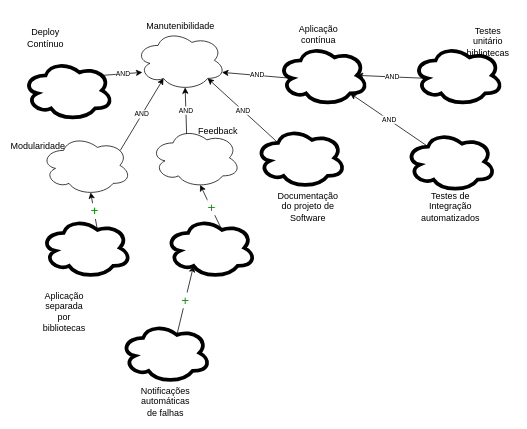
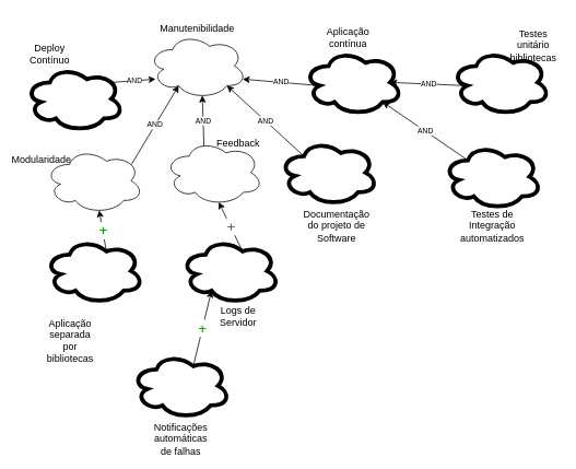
  <mxCell id="0" />
  <mxCell id="1" parent="0" />
  <mxCell id="2" value="" style="group" vertex="1" connectable="0" parent="1"><mxGeometry x="200" y="160" width="120" height="90" as="geometry" /></mxCell>
  <mxCell id="3" value="Feedback" style="text;html=1;strokeColor=none;fillColor=none;align=center;verticalAlign=middle;whiteSpace=wrap;rounded=0;" vertex="1" parent="2"><mxGeometry x="60" width="60" height="30" as="geometry" /></mxCell>
  <mxCell id="4" value="" style="ellipse;shape=cloud;whiteSpace=wrap;html=1;imageBorder=none;" vertex="1" parent="2"><mxGeometry y="10" width="120" height="80" as="geometry" /></mxCell>
  <mxCell id="5" value="" style="group" vertex="1" connectable="0" parent="1"><mxGeometry x="20" y="180" width="154" height="80" as="geometry" /></mxCell>
  <mxCell id="6" value="" style="ellipse;shape=cloud;whiteSpace=wrap;html=1;imageBorder=none;" vertex="1" parent="5"><mxGeometry x="34" width="120" height="80" as="geometry" /></mxCell>
  <mxCell id="7" value="Modularidade" style="text;html=1;strokeColor=none;fillColor=none;align=center;verticalAlign=middle;whiteSpace=wrap;rounded=0;" vertex="1" parent="5"><mxGeometry width="60" height="30" as="geometry" /></mxCell>
  <mxCell id="8" value="" style="group" vertex="1" connectable="0" parent="1"><mxGeometry x="180" y="20" width="120" height="100" as="geometry" /></mxCell>
  <mxCell id="9" value="" style="ellipse;shape=cloud;whiteSpace=wrap;html=1;imageBorder=none;" vertex="1" parent="8"><mxGeometry y="20" width="120" height="80" as="geometry" /></mxCell>
  <mxCell id="10" value="Manutenibilidade" style="text;html=1;strokeColor=none;fillColor=none;align=center;verticalAlign=middle;whiteSpace=wrap;rounded=0;" vertex="1" parent="8"><mxGeometry x="30" width="60" height="30" as="geometry" /></mxCell>
  <mxCell id="11" value="" style="ellipse;shape=cloud;whiteSpace=wrap;html=1;strokeColor=#000000;strokeWidth=5;" vertex="1" parent="1"><mxGeometry x="370" y="60" width="120" height="80" as="geometry" /></mxCell>
  <mxCell id="12" value="" style="group" vertex="1" connectable="0" parent="1"><mxGeometry x="340" y="140" width="120" height="150" as="geometry" /></mxCell>
  <mxCell id="13" value="" style="group" vertex="1" connectable="0" parent="12"><mxGeometry width="120" height="110" as="geometry" /></mxCell>
  <mxCell id="14" value="" style="ellipse;shape=cloud;whiteSpace=wrap;html=1;strokeColor=#000000;strokeWidth=5;" vertex="1" parent="13"><mxGeometry y="30" width="120" height="80" as="geometry" /></mxCell>
  <mxCell id="15" value="Documentação do projeto de Software" style="text;html=1;strokeColor=none;fillColor=none;align=center;verticalAlign=middle;whiteSpace=wrap;rounded=0;" vertex="1" parent="12"><mxGeometry x="40" y="120" width="60" height="30" as="geometry" /></mxCell>
  <mxCell id="16" value="Aplicação contínua" style="text;html=1;strokeColor=none;fillColor=none;align=center;verticalAlign=middle;whiteSpace=wrap;rounded=0;" vertex="1" parent="1"><mxGeometry x="394" y="30" width="60" height="30" as="geometry" /></mxCell>
  <mxCell id="17" value="" style="ellipse;shape=cloud;whiteSpace=wrap;html=1;strokeColor=#000000;strokeWidth=5;" vertex="1" parent="1"><mxGeometry x="550" y="60" width="120" height="80" as="geometry" /></mxCell>
  <mxCell id="18" value="" style="ellipse;shape=cloud;whiteSpace=wrap;html=1;strokeColor=#000000;strokeWidth=5;" vertex="1" parent="1"><mxGeometry x="540" y="175" width="120" height="80" as="geometry" /></mxCell>
  <mxCell id="19" value="Testes de Integração automatizados" style="text;html=1;strokeColor=none;fillColor=none;align=center;verticalAlign=middle;whiteSpace=wrap;rounded=0;" vertex="1" parent="1"><mxGeometry x="570" y="260" width="60" height="30" as="geometry" /></mxCell>
  <mxCell id="20" value="Testes unitário bibliotecas" style="text;html=1;strokeColor=none;fillColor=none;align=center;verticalAlign=middle;whiteSpace=wrap;rounded=0;" vertex="1" parent="1"><mxGeometry x="620" y="40" width="60" height="30" as="geometry" /></mxCell>
  <mxCell id="21" value="" style="ellipse;shape=cloud;whiteSpace=wrap;html=1;strokeColor=#000000;strokeWidth=5;" vertex="1" parent="1"><mxGeometry x="220" y="290" width="120" height="80" as="geometry" /></mxCell>
+ <mxCell id="22" value="Logs de Servidor" style="text;html=1;strokeColor=none;fillColor=none;align=center;verticalAlign=middle;whiteSpace=wrap;rounded=0;" vertex="1" parent="1"><mxGeometry x="260" y="370" width="60" height="30" as="geometry" /></mxCell>
  <mxCell id="23" value="" style="ellipse;shape=cloud;whiteSpace=wrap;html=1;strokeColor=#000000;strokeWidth=5;" vertex="1" parent="1"><mxGeometry x="54" y="290" width="120" height="80" as="geometry" /></mxCell>
  <mxCell id="24" value="Aplicação separada por bibliotecas" style="text;html=1;strokeColor=none;fillColor=none;align=center;verticalAlign=middle;whiteSpace=wrap;rounded=0;" vertex="1" parent="1"><mxGeometry x="55" y="400" width="60" height="30" as="geometry" /></mxCell>
  <mxCell id="25" value="" style="ellipse;shape=cloud;whiteSpace=wrap;html=1;strokeColor=#000000;strokeWidth=5;" vertex="1" parent="1"><mxGeometry x="160" y="430" width="120" height="80" as="geometry" /></mxCell>
  <mxCell id="26" value="Notificações automáticas de falhas" style="text;html=1;strokeColor=none;fillColor=none;align=center;verticalAlign=middle;whiteSpace=wrap;rounded=0;" vertex="1" parent="1"><mxGeometry x="190" y="520" width="60" height="30" as="geometry" /></mxCell>
  <mxCell id="27" value="" style="ellipse;shape=cloud;whiteSpace=wrap;html=1;strokeColor=#000000;strokeWidth=5;" vertex="1" parent="1"><mxGeometry x="30" y="80" width="120" height="80" as="geometry" /></mxCell>
- <mxCell id="28" value="Deploy Contínuo" style="text;html=1;strokeColor=none;fillColor=none;align=center;verticalAlign=middle;whiteSpace=wrap;rounded=0;" vertex="1" parent="1"><mxGeometry x="30" y="35" width="60" height="30" as="geometry" /></mxCell>
+ <mxCell id="28" value="Deploy Contínuo" style="text;html=1;strokeColor=none;fillColor=none;align=center;verticalAlign=middle;whiteSpace=wrap;rounded=0;" vertex="1" parent="1"><mxGeometry x="30" y="50" width="60" height="30" as="geometry" /></mxCell>
  <mxCell id="29" value="AND" style="endArrow=classic;html=1;rounded=0;fontSize=9;fontColor=#000000;entryX=0.8;entryY=0.8;entryDx=0;entryDy=0;entryPerimeter=0;exitX=0.25;exitY=0.25;exitDx=0;exitDy=0;exitPerimeter=0;" edge="1" parent="1" source="18" target="11"><mxGeometry relative="1" as="geometry"><mxPoint x="440" y="215" as="sourcePoint" /><mxPoint x="440" y="215" as="targetPoint" /></mxGeometry></mxCell>
  <mxCell id="30" value="AND" style="endArrow=classic;html=1;rounded=0;fontSize=9;fontColor=#000000;exitX=0.16;exitY=0.55;exitDx=0;exitDy=0;exitPerimeter=0;entryX=0.875;entryY=0.5;entryDx=0;entryDy=0;entryPerimeter=0;" edge="1" parent="1" source="17" target="11"><mxGeometry relative="1" as="geometry"><mxPoint x="450" y="100" as="sourcePoint" /><mxPoint x="450" y="100" as="targetPoint" /></mxGeometry></mxCell>
  <mxCell id="31" value="AND" style="endArrow=classic;html=1;rounded=0;fontSize=9;fontColor=#000000;exitX=0.16;exitY=0.55;exitDx=0;exitDy=0;exitPerimeter=0;entryX=0.96;entryY=0.7;entryDx=0;entryDy=0;entryPerimeter=0;" edge="1" parent="1" source="11" target="9"><mxGeometry relative="1" as="geometry"><mxPoint x="270" y="100" as="sourcePoint" /><mxPoint x="270" y="100" as="targetPoint" /></mxGeometry></mxCell>
  <mxCell id="32" value="AND" style="endArrow=classic;html=1;rounded=0;fontSize=9;fontColor=#000000;entryX=0.8;entryY=0.8;entryDx=0;entryDy=0;entryPerimeter=0;exitX=0.25;exitY=0.25;exitDx=0;exitDy=0;exitPerimeter=0;" edge="1" parent="1" source="14" target="9"><mxGeometry relative="1" as="geometry"><mxPoint x="70" y="-70" as="sourcePoint" /><mxPoint x="730" y="210" as="targetPoint" /></mxGeometry></mxCell>
  <mxCell id="33" value="AND" style="endArrow=classic;html=1;rounded=0;fontSize=9;fontColor=#000000;entryX=0.55;entryY=0.95;entryDx=0;entryDy=0;entryPerimeter=0;exitX=0.4;exitY=0.1;exitDx=0;exitDy=0;exitPerimeter=0;" edge="1" parent="1" source="4" target="9"><mxGeometry relative="1" as="geometry"><mxPoint x="70" y="-90" as="sourcePoint" /><mxPoint x="450" y="230" as="targetPoint" /></mxGeometry></mxCell>
  <mxCell id="34" value="AND" style="endArrow=classic;html=1;rounded=0;fontSize=9;fontColor=#000000;entryX=0.31;entryY=0.8;entryDx=0;entryDy=0;entryPerimeter=0;exitX=0.88;exitY=0.25;exitDx=0;exitDy=0;exitPerimeter=0;" edge="1" parent="1" source="6" target="9"><mxGeometry relative="1" as="geometry"><mxPoint x="164" y="40" as="sourcePoint" /><mxPoint x="284" y="400" as="targetPoint" /></mxGeometry></mxCell>
  <mxCell id="35" value="AND" style="endArrow=classic;html=1;rounded=0;fontSize=9;fontColor=#000000;entryX=0.075;entryY=0.7;entryDx=0;entryDy=0;entryPerimeter=0;exitX=0.88;exitY=0.25;exitDx=0;exitDy=0;exitPerimeter=0;" edge="1" parent="1" source="27" target="9"><mxGeometry relative="1" as="geometry"><mxPoint x="150" y="120" as="sourcePoint" /><mxPoint x="250" y="120" as="targetPoint" /></mxGeometry></mxCell>
  <mxCell id="36" value="&lt;font color=&quot;#009900&quot; style=&quot;font-size: 18px&quot;&gt;+&lt;/font&gt;" style="endArrow=classic;html=1;rounded=0;fontSize=9;fontColor=#000000;entryX=0.55;entryY=0.95;entryDx=0;entryDy=0;entryPerimeter=0;exitX=0.625;exitY=0.2;exitDx=0;exitDy=0;exitPerimeter=0;" edge="1" parent="1" source="23" target="6"><mxGeometry relative="1" as="geometry"><mxPoint x="114" y="190" as="sourcePoint" /><mxPoint x="114" y="190" as="targetPoint" /></mxGeometry></mxCell>
  <mxCell id="37" value="&lt;font color=&quot;#009900&quot; style=&quot;font-size: 18px&quot;&gt;+&lt;/font&gt;" style="endArrow=classic;html=1;rounded=0;fontSize=9;fontColor=#000000;entryX=0.31;entryY=0.8;entryDx=0;entryDy=0;entryPerimeter=0;exitX=0.625;exitY=0.2;exitDx=0;exitDy=0;exitPerimeter=0;" edge="1" parent="1" source="25" target="21"><mxGeometry relative="1" as="geometry"><mxPoint x="139" y="316" as="sourcePoint" /><mxPoint x="130" y="266" as="targetPoint" /></mxGeometry></mxCell>
  <mxCell id="38" value="&lt;font color=&quot;#009900&quot; style=&quot;font-size: 18px&quot;&gt;+&lt;/font&gt;" style="endArrow=classic;html=1;rounded=0;fontSize=9;fontColor=#000000;entryX=0.55;entryY=0.95;entryDx=0;entryDy=0;entryPerimeter=0;exitX=0.625;exitY=0.2;exitDx=0;exitDy=0;exitPerimeter=0;" edge="1" parent="1" source="21" target="4"><mxGeometry relative="1" as="geometry"><mxPoint x="245" y="456" as="sourcePoint" /><mxPoint x="267.2" y="364" as="targetPoint" /></mxGeometry></mxCell>
